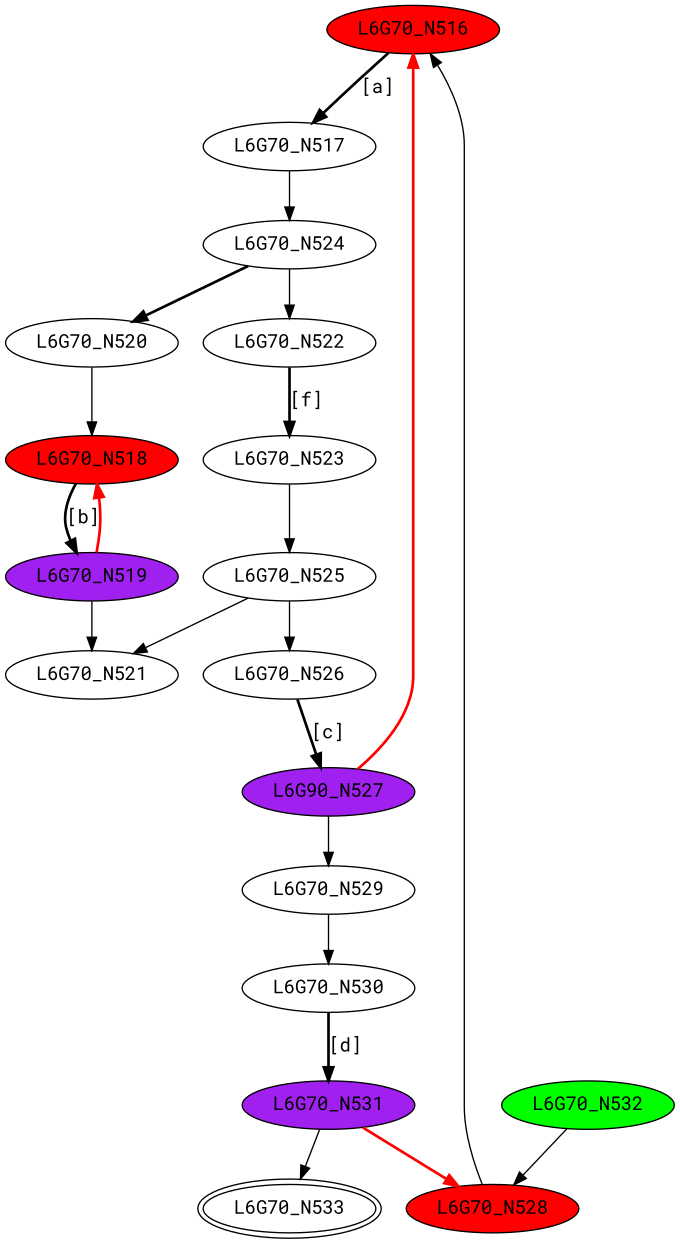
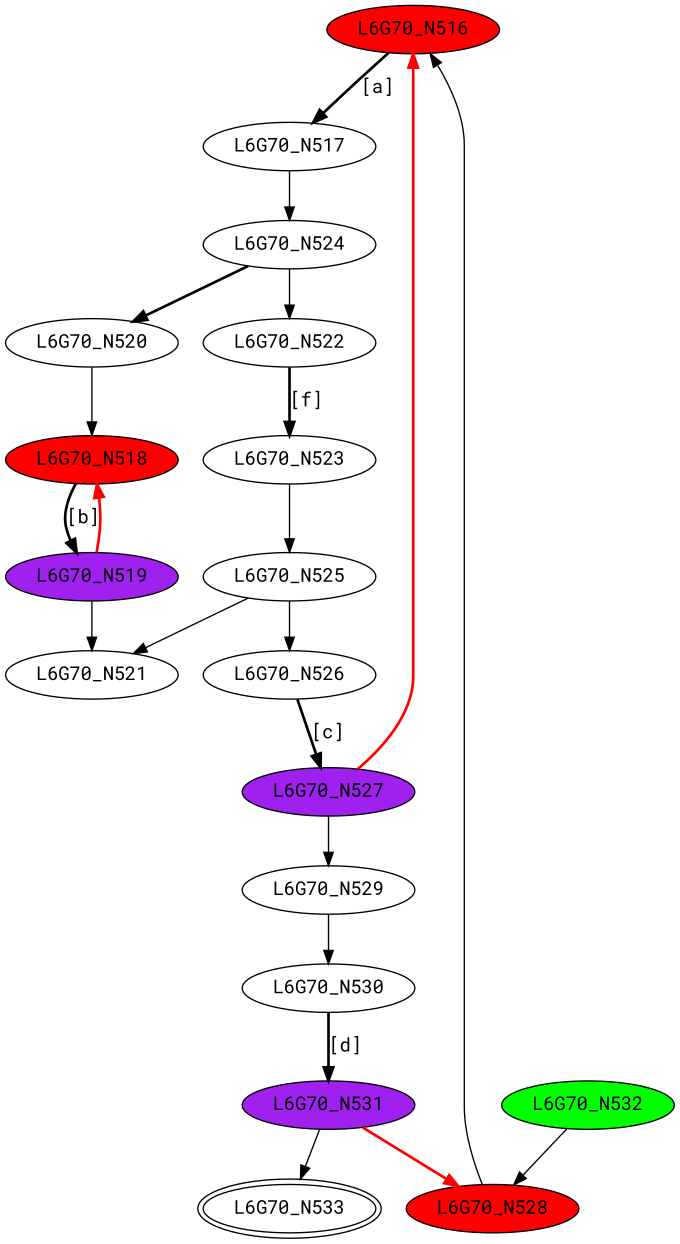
  digraph {
    fontname="Roboto Mono"
    node [fontname="Roboto Mono"]
    edge [fontname="Roboto Mono"]
    L6G70_N516 [fillcolor=red style=filled]
    L6G70_N517
    L6G70_N524
    L6G70_N520
    L6G70_N522
    L6G70_N518 [fillcolor=red style=filled]
    L6G70_N519 [fillcolor=purple style=filled]
    L6G70_N521
    L6G70_N525
    L6G70_N526
    L6G70_N523
-   L6G70_N527 [fillcolor=purple style=filled label=L6G90_N527]
+   L6G70_N527 [fillcolor=purple style=filled]
    L6G70_N529
    L6G70_N530
    L6G70_N528 [fillcolor=red style=filled]
    L6G70_N531 [fillcolor=purple style=filled]
    L6G70_N533 [peripheries=2]
    L6G70_N532 [fillcolor=green style=filled]
    L6G70_N516 -> L6G70_N517 [label="[a]" style=bold]
    L6G70_N517 -> L6G70_N524
    L6G70_N524 -> L6G70_N520 [style=bold]
    L6G70_N524 -> L6G70_N522
    L6G70_N520 -> L6G70_N518
    L6G70_N522 -> L6G70_N523 [label="[f]" style=bold]
    L6G70_N518 -> L6G70_N519 [label="[b]" style=bold]
    L6G70_N519 -> L6G70_N518 [color=red style=bold]
    L6G70_N519 -> L6G70_N521
    L6G70_N525 -> L6G70_N521
    L6G70_N525 -> L6G70_N526
    L6G70_N526 -> L6G70_N527 [label="[c]" style=bold]
    L6G70_N523 -> L6G70_N525
    L6G70_N527 -> L6G70_N516 [color=red style=bold]
    L6G70_N527 -> L6G70_N529
    L6G70_N529 -> L6G70_N530
    L6G70_N530 -> L6G70_N531 [label="[d]" style=bold]
    L6G70_N528 -> L6G70_N516
    L6G70_N531 -> L6G70_N528 [color=red style=bold]
    L6G70_N531 -> L6G70_N533
    L6G70_N532 -> L6G70_N528
  }
